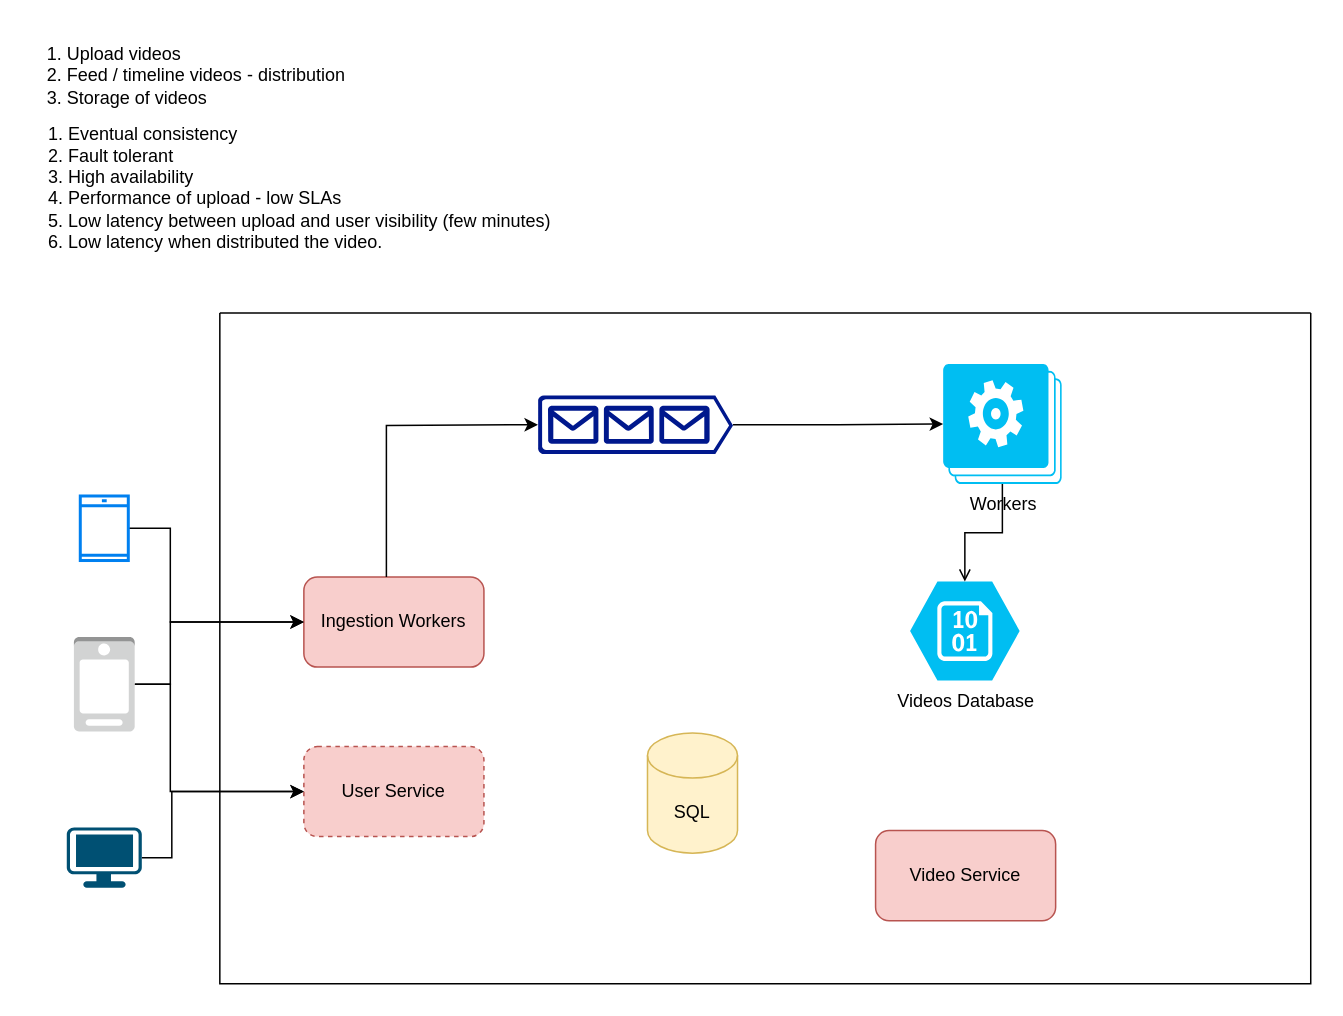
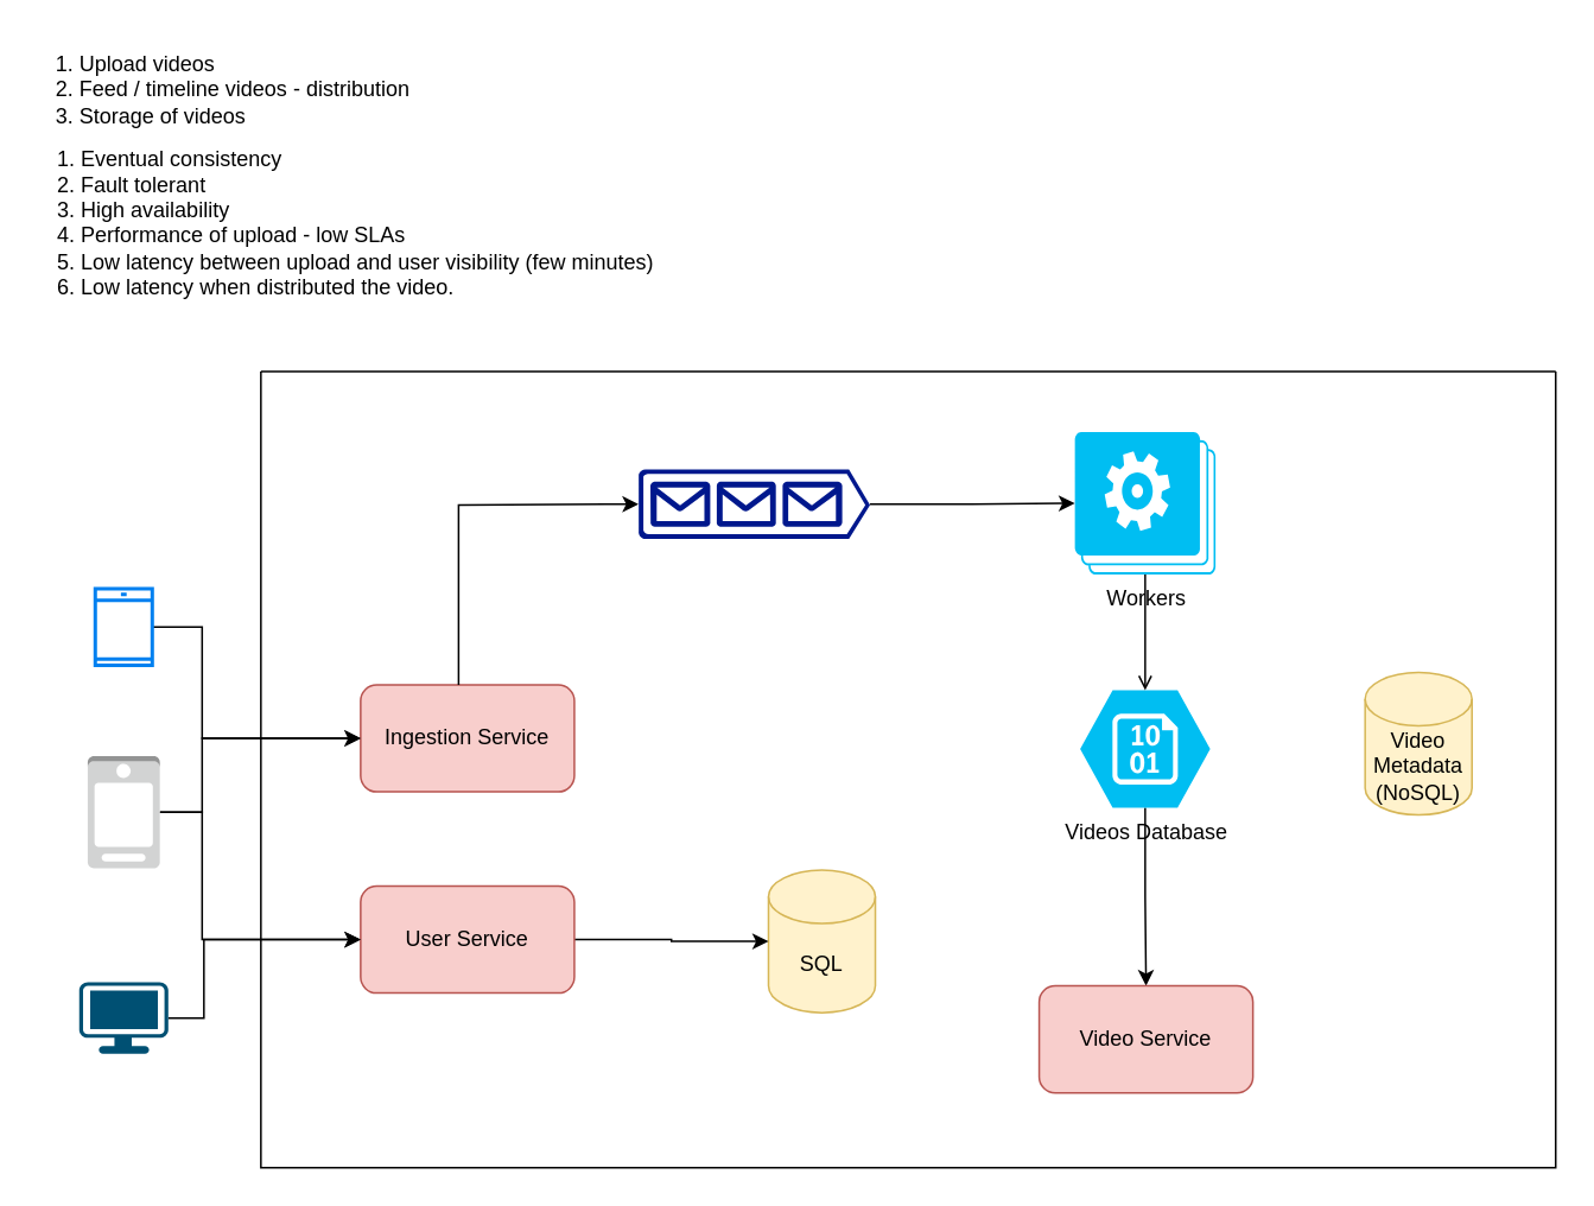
  <mxCell id="0" />
  <mxCell id="1" parent="0" />
  <mxCell id="2" value="&lt;div style=&quot;text-align: left;&quot;&gt;&lt;span style=&quot;background-color: initial;&quot;&gt;1. Upload videos&lt;/span&gt;&lt;/div&gt;&lt;div&gt;2. Feed / timeline videos - distribution&lt;/div&gt;&lt;div style=&quot;text-align: left;&quot;&gt;3. Storage of videos&lt;/div&gt;" style="text;html=1;align=center;verticalAlign=middle;resizable=0;points=[];autosize=1;strokeColor=none;fillColor=none;" vertex="1" parent="1"><mxGeometry x="20" y="20" width="220" height="60" as="geometry" /></mxCell>
  <mxCell id="3" value="&lt;div style=&quot;&quot;&gt;&lt;span style=&quot;background-color: initial;&quot;&gt;1. Eventual consistency&lt;/span&gt;&lt;/div&gt;&lt;div&gt;2. Fault tolerant&lt;/div&gt;&lt;div&gt;3. High availability&lt;/div&gt;&lt;div&gt;4. Performance of upload - low SLAs&lt;/div&gt;&lt;div&gt;5. Low latency between upload and user visibility (few minutes)&lt;/div&gt;&lt;div&gt;6. Low latency when distributed the video.&lt;/div&gt;&lt;div&gt;&lt;br&gt;&lt;/div&gt;" style="text;html=1;align=left;verticalAlign=middle;resizable=0;points=[];autosize=1;strokeColor=none;fillColor=none;" vertex="1" parent="1"><mxGeometry x="30" y="75" width="353" height="113" as="geometry" /></mxCell>
  <mxCell id="4" value="" style="swimlane;startSize=0;" vertex="1" parent="1"><mxGeometry x="146" y="208" width="727" height="447" as="geometry" /></mxCell>
- <mxCell id="5" value="Ingestion Workers" style="rounded=1;whiteSpace=wrap;html=1;fillColor=#f8cecc;strokeColor=#b85450;" vertex="1" parent="4"><mxGeometry x="56" y="176" width="120" height="60" as="geometry" /></mxCell>
+ <mxCell id="5" value="Ingestion Service" style="rounded=1;whiteSpace=wrap;html=1;fillColor=#f8cecc;strokeColor=#b85450;" vertex="1" parent="4"><mxGeometry x="56" y="176" width="120" height="60" as="geometry" /></mxCell>
+ <mxCell id="6" value="" style="edgeStyle=orthogonalEdgeStyle;rounded=0;orthogonalLoop=1;jettySize=auto;html=1;" edge="1" parent="4" source="7" target="15"><mxGeometry relative="1" as="geometry" /></mxCell>
  <mxCell id="7" value="Videos Database" style="verticalLabelPosition=bottom;html=1;verticalAlign=top;align=center;strokeColor=none;fillColor=#00BEF2;shape=mxgraph.azure.storage_blob;" vertex="1" parent="4"><mxGeometry x="460" y="179" width="73" height="66" as="geometry" /></mxCell>
+ <mxCell id="8" value="Video Metadata (NoSQL)" style="shape=cylinder3;whiteSpace=wrap;html=1;boundedLbl=1;backgroundOutline=1;size=15;fillColor=#fff2cc;strokeColor=#d6b656;" vertex="1" parent="4"><mxGeometry x="620" y="169" width="60" height="80" as="geometry" /></mxCell>
  <mxCell id="9" value="" style="edgeStyle=orthogonalEdgeStyle;rounded=0;orthogonalLoop=1;jettySize=auto;html=1;" edge="1" parent="4" source="10" target="13"><mxGeometry relative="1" as="geometry" /></mxCell>
  <mxCell id="10" value="" style="sketch=0;aspect=fixed;pointerEvents=1;shadow=0;dashed=0;html=1;strokeColor=none;labelPosition=center;verticalLabelPosition=bottom;verticalAlign=top;align=center;fillColor=#00188D;shape=mxgraph.azure.queue_generic" vertex="1" parent="4"><mxGeometry x="212" y="55" width="130" height="39" as="geometry" /></mxCell>
  <mxCell id="11" value="" style="endArrow=classic;html=1;rounded=0;entryX=0;entryY=0.5;entryDx=0;entryDy=0;entryPerimeter=0;" edge="1" parent="4" target="10"><mxGeometry width="50" height="50" relative="1" as="geometry"><mxPoint x="111" y="176" as="sourcePoint" /><mxPoint x="161" y="126" as="targetPoint" /><Array as="points"><mxPoint x="111" y="75" /></Array></mxGeometry></mxCell>
  <mxCell id="12" value="" style="edgeStyle=orthogonalEdgeStyle;rounded=0;orthogonalLoop=1;jettySize=auto;html=1;endArrow=open;" edge="1" parent="4" source="13" target="7"><mxGeometry relative="1" as="geometry" /></mxCell>
- <mxCell id="13" value="Workers" style="verticalLabelPosition=bottom;html=1;verticalAlign=top;align=center;strokeColor=none;fillColor=#00BEF2;shape=mxgraph.azure.worker_roles;" vertex="1" parent="4"><mxGeometry x="482" y="34" width="79" height="80" as="geometry" /></mxCell>
+ <mxCell id="13" value="Workers" style="verticalLabelPosition=bottom;html=1;verticalAlign=top;align=center;strokeColor=none;fillColor=#00BEF2;shape=mxgraph.azure.worker_roles;" vertex="1" parent="4"><mxGeometry x="457" y="34" width="79" height="80" as="geometry" /></mxCell>
  <mxCell id="14" value="SQL" style="shape=cylinder3;whiteSpace=wrap;html=1;boundedLbl=1;backgroundOutline=1;size=15;fillColor=#fff2cc;strokeColor=#d6b656;" vertex="1" parent="4"><mxGeometry x="285" y="280" width="60" height="80" as="geometry" /></mxCell>
  <mxCell id="15" value="Video Service" style="rounded=1;whiteSpace=wrap;html=1;fillColor=#f8cecc;strokeColor=#b85450;" vertex="1" parent="4"><mxGeometry x="437" y="345" width="120" height="60" as="geometry" /></mxCell>
- <mxCell id="17" value="User Service" style="rounded=1;whiteSpace=wrap;html=1;fillColor=#f8cecc;strokeColor=#b85450;dashed=1;" vertex="1" parent="1"><mxGeometry x="202" y="497" width="120" height="60" as="geometry" /></mxCell>
+ <mxCell id="16" value="" style="edgeStyle=orthogonalEdgeStyle;rounded=0;orthogonalLoop=1;jettySize=auto;html=1;" edge="1" parent="1" source="17" target="14"><mxGeometry relative="1" as="geometry" /></mxCell>
+ <mxCell id="17" value="User Service" style="rounded=1;whiteSpace=wrap;html=1;fillColor=#f8cecc;strokeColor=#b85450;" vertex="1" parent="1"><mxGeometry x="202" y="497" width="120" height="60" as="geometry" /></mxCell>
  <mxCell id="18" value="" style="edgeStyle=orthogonalEdgeStyle;rounded=0;orthogonalLoop=1;jettySize=auto;html=1;entryX=0;entryY=0.5;entryDx=0;entryDy=0;" edge="1" parent="1" source="19" target="5"><mxGeometry relative="1" as="geometry"><Array as="points"><mxPoint x="113" y="352" /><mxPoint x="113" y="414" /></Array></mxGeometry></mxCell>
  <mxCell id="19" value="" style="html=1;verticalLabelPosition=bottom;align=center;labelBackgroundColor=#ffffff;verticalAlign=top;strokeWidth=2;strokeColor=#0080F0;shadow=0;dashed=0;shape=mxgraph.ios7.icons.smartphone;flipV=1;" vertex="1" parent="1"><mxGeometry x="53" y="330" width="32" height="43" as="geometry" /></mxCell>
  <mxCell id="20" value="" style="edgeStyle=orthogonalEdgeStyle;rounded=0;orthogonalLoop=1;jettySize=auto;html=1;" edge="1" parent="1" source="22" target="5"><mxGeometry relative="1" as="geometry"><Array as="points"><mxPoint x="113" y="455" /><mxPoint x="113" y="414" /></Array></mxGeometry></mxCell>
  <mxCell id="21" value="" style="edgeStyle=orthogonalEdgeStyle;rounded=0;orthogonalLoop=1;jettySize=auto;html=1;entryX=0;entryY=0.5;entryDx=0;entryDy=0;" edge="1" parent="1" source="22" target="17"><mxGeometry relative="1" as="geometry"><Array as="points"><mxPoint x="113" y="455" /><mxPoint x="113" y="527" /></Array></mxGeometry></mxCell>
  <mxCell id="22" value="" style="outlineConnect=0;dashed=0;verticalLabelPosition=bottom;verticalAlign=top;align=center;html=1;shape=mxgraph.aws3.mobile_client;fillColor=#D2D3D3;gradientColor=none;flipV=1;" vertex="1" parent="1"><mxGeometry x="48.75" y="424" width="40.5" height="63" as="geometry" /></mxCell>
  <mxCell id="23" value="" style="edgeStyle=orthogonalEdgeStyle;rounded=0;orthogonalLoop=1;jettySize=auto;html=1;" edge="1" parent="1" source="24" target="17"><mxGeometry relative="1" as="geometry"><Array as="points"><mxPoint x="114" y="571" /><mxPoint x="114" y="527" /></Array></mxGeometry></mxCell>
  <mxCell id="24" value="" style="points=[[0.03,0.03,0],[0.5,0,0],[0.97,0.03,0],[1,0.4,0],[0.97,0.745,0],[0.5,1,0],[0.03,0.745,0],[0,0.4,0]];verticalLabelPosition=bottom;sketch=0;html=1;verticalAlign=top;aspect=fixed;align=center;pointerEvents=1;shape=mxgraph.cisco19.workstation;fillColor=#005073;strokeColor=none;flipV=1;direction=west;" vertex="1" parent="1"><mxGeometry x="44" y="551" width="50" height="40" as="geometry" /></mxCell>
